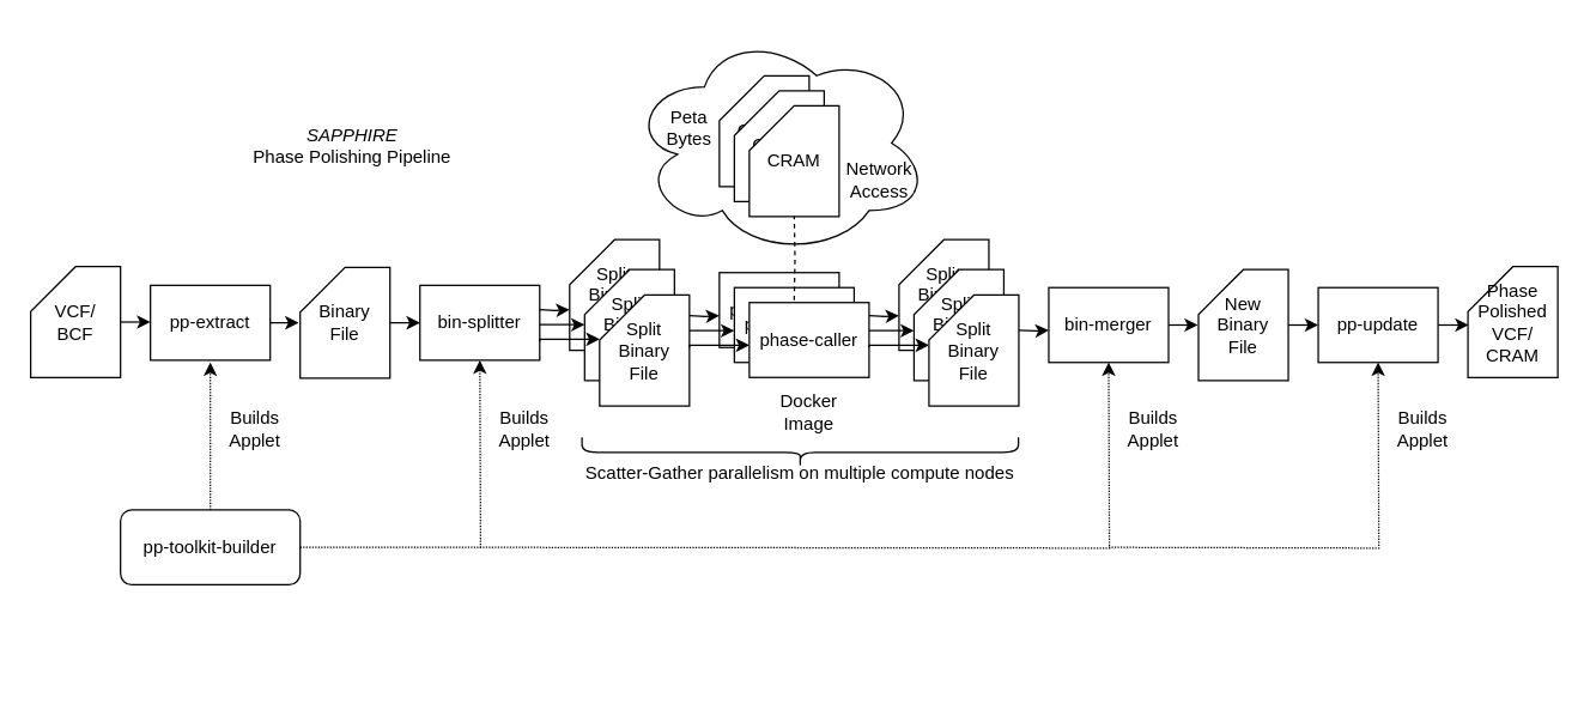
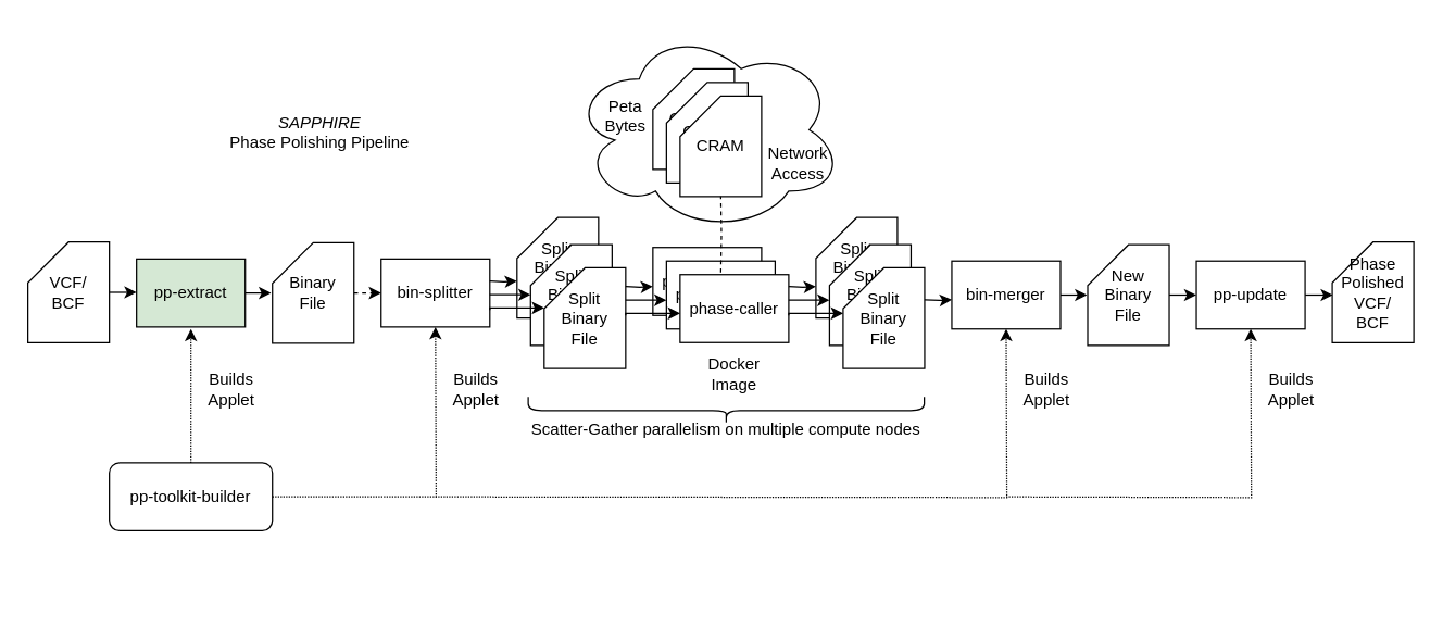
  <mxCell id="0" />
  <mxCell id="1" parent="0" />
  <mxCell id="2" value="" style="ellipse;shape=cloud;whiteSpace=wrap;html=1;" vertex="1" parent="1"><mxGeometry x="420" y="20" width="200" height="150" as="geometry" /></mxCell>
  <mxCell id="3" value="pp-toolkit-builder" style="whiteSpace=wrap;html=1;rounded=1;" vertex="1" parent="1"><mxGeometry x="80" y="340" width="120" height="50" as="geometry" /></mxCell>
  <mxCell id="4" style="edgeStyle=orthogonalEdgeStyle;rounded=0;orthogonalLoop=1;jettySize=auto;html=1;exitX=1;exitY=0.5;exitDx=0;exitDy=0;entryX=-0.017;entryY=0.5;entryDx=0;entryDy=0;entryPerimeter=0;" edge="1" parent="1" source="5" target="10"><mxGeometry relative="1" as="geometry" /></mxCell>
- <mxCell id="5" value="pp-extract" style="rounded=0;whiteSpace=wrap;html=1;" vertex="1" parent="1"><mxGeometry x="100" y="190" width="80" height="50" as="geometry" /></mxCell>
+ <mxCell id="5" value="pp-extract" style="rounded=0;whiteSpace=wrap;html=1;fillColor=#d5e8d4;" vertex="1" parent="1"><mxGeometry x="100" y="190" width="80" height="50" as="geometry" /></mxCell>
  <mxCell id="6" value="bin-splitter" style="rounded=0;whiteSpace=wrap;html=1;" vertex="1" parent="1"><mxGeometry x="280" y="190" width="80" height="50" as="geometry" /></mxCell>
  <mxCell id="7" style="edgeStyle=orthogonalEdgeStyle;rounded=0;orthogonalLoop=1;jettySize=auto;html=1;exitX=1;exitY=0.5;exitDx=0;exitDy=0;exitPerimeter=0;entryX=0;entryY=0.5;entryDx=0;entryDy=0;" edge="1" parent="1" source="8" target="5"><mxGeometry relative="1" as="geometry" /></mxCell>
  <mxCell id="8" value="VCF/&lt;br&gt;BCF" style="shape=card;whiteSpace=wrap;html=1;" vertex="1" parent="1"><mxGeometry x="20" y="177.5" width="60" height="74" as="geometry" /></mxCell>
- <mxCell id="9" style="edgeStyle=orthogonalEdgeStyle;rounded=0;orthogonalLoop=1;jettySize=auto;html=1;exitX=1;exitY=0.5;exitDx=0;exitDy=0;exitPerimeter=0;entryX=0;entryY=0.5;entryDx=0;entryDy=0;" edge="1" parent="1" source="10" target="6"><mxGeometry relative="1" as="geometry" /></mxCell>
+ <mxCell id="9" style="edgeStyle=orthogonalEdgeStyle;rounded=0;orthogonalLoop=1;jettySize=auto;html=1;exitX=1;exitY=0.5;exitDx=0;exitDy=0;exitPerimeter=0;entryX=0;entryY=0.5;entryDx=0;entryDy=0;dashed=1;" edge="1" parent="1" source="10" target="6"><mxGeometry relative="1" as="geometry" /></mxCell>
  <mxCell id="10" value="Binary&lt;br&gt;File" style="shape=card;whiteSpace=wrap;html=1;" vertex="1" parent="1"><mxGeometry x="200" y="178" width="60" height="74" as="geometry" /></mxCell>
  <mxCell id="11" value="Split&lt;br&gt;Binary&lt;br&gt;File" style="shape=card;whiteSpace=wrap;html=1;" vertex="1" parent="1"><mxGeometry x="380" y="159.5" width="60" height="74" as="geometry" /></mxCell>
  <mxCell id="12" value="Split&lt;br&gt;Binary&lt;br&gt;File" style="shape=card;whiteSpace=wrap;html=1;" vertex="1" parent="1"><mxGeometry x="390" y="179.5" width="60" height="74" as="geometry" /></mxCell>
  <mxCell id="13" value="Split&lt;br&gt;Binary&lt;br&gt;File" style="shape=card;whiteSpace=wrap;html=1;" vertex="1" parent="1"><mxGeometry x="400" y="196.5" width="60" height="74" as="geometry" /></mxCell>
  <mxCell id="14" value="phase-caller" style="rounded=0;whiteSpace=wrap;html=1;" vertex="1" parent="1"><mxGeometry x="480" y="181.5" width="80" height="50" as="geometry" /></mxCell>
  <mxCell id="15" value="Split&lt;br&gt;Binary&lt;br&gt;File" style="shape=card;whiteSpace=wrap;html=1;" vertex="1" parent="1"><mxGeometry x="600" y="159.5" width="60" height="74" as="geometry" /></mxCell>
  <mxCell id="16" value="Split&lt;br&gt;Binary&lt;br&gt;File" style="shape=card;whiteSpace=wrap;html=1;" vertex="1" parent="1"><mxGeometry x="610" y="179.5" width="60" height="74" as="geometry" /></mxCell>
  <mxCell id="17" value="Split&lt;br&gt;Binary&lt;br&gt;File" style="shape=card;whiteSpace=wrap;html=1;" vertex="1" parent="1"><mxGeometry x="620" y="196.5" width="60" height="74" as="geometry" /></mxCell>
  <mxCell id="18" style="edgeStyle=orthogonalEdgeStyle;rounded=0;orthogonalLoop=1;jettySize=auto;html=1;exitX=1;exitY=0.5;exitDx=0;exitDy=0;entryX=-0.007;entryY=0.501;entryDx=0;entryDy=0;entryPerimeter=0;" edge="1" parent="1" source="19" target="23"><mxGeometry relative="1" as="geometry" /></mxCell>
  <mxCell id="19" value="bin-merger" style="rounded=0;whiteSpace=wrap;html=1;" vertex="1" parent="1"><mxGeometry x="700" y="191.5" width="80" height="50" as="geometry" /></mxCell>
  <mxCell id="20" value="phase-caller" style="rounded=0;whiteSpace=wrap;html=1;" vertex="1" parent="1"><mxGeometry x="490" y="191.5" width="80" height="50" as="geometry" /></mxCell>
  <mxCell id="21" value="phase-caller" style="rounded=0;whiteSpace=wrap;html=1;" vertex="1" parent="1"><mxGeometry x="500" y="201.5" width="80" height="50" as="geometry" /></mxCell>
  <mxCell id="22" style="edgeStyle=orthogonalEdgeStyle;rounded=0;orthogonalLoop=1;jettySize=auto;html=1;exitX=1;exitY=0.5;exitDx=0;exitDy=0;exitPerimeter=0;entryX=0;entryY=0.5;entryDx=0;entryDy=0;" edge="1" parent="1" source="23" target="25"><mxGeometry relative="1" as="geometry" /></mxCell>
  <mxCell id="23" value="New&lt;br&gt;Binary&lt;br&gt;File" style="shape=card;whiteSpace=wrap;html=1;" vertex="1" parent="1"><mxGeometry x="800" y="179.5" width="60" height="74" as="geometry" /></mxCell>
  <mxCell id="24" style="edgeStyle=orthogonalEdgeStyle;rounded=0;orthogonalLoop=1;jettySize=auto;html=1;exitX=1;exitY=0.5;exitDx=0;exitDy=0;entryX=0.008;entryY=0.527;entryDx=0;entryDy=0;entryPerimeter=0;" edge="1" parent="1" source="25" target="50"><mxGeometry relative="1" as="geometry" /></mxCell>
  <mxCell id="25" value="pp-update" style="rounded=0;whiteSpace=wrap;html=1;" vertex="1" parent="1"><mxGeometry x="880" y="191.5" width="80" height="50" as="geometry" /></mxCell>
  <mxCell id="26" value="" style="endArrow=classic;html=1;rounded=0;edgeStyle=orthogonalEdgeStyle;" edge="1" parent="1"><mxGeometry width="50" height="50" relative="1" as="geometry"><mxPoint x="360" y="206.3" as="sourcePoint" /><mxPoint x="380" y="206.3" as="targetPoint" /></mxGeometry></mxCell>
  <mxCell id="27" value="" style="endArrow=classic;html=1;rounded=0;edgeStyle=orthogonalEdgeStyle;" edge="1" parent="1"><mxGeometry width="50" height="50" relative="1" as="geometry"><mxPoint x="370" y="216.3" as="sourcePoint" /><mxPoint x="390" y="216.3" as="targetPoint" /><Array as="points"><mxPoint x="360" y="216" /><mxPoint x="360" y="216" /></Array></mxGeometry></mxCell>
  <mxCell id="28" value="" style="endArrow=classic;html=1;rounded=0;edgeStyle=orthogonalEdgeStyle;exitX=1;exitY=0.75;exitDx=0;exitDy=0;" edge="1" parent="1" source="6"><mxGeometry width="50" height="50" relative="1" as="geometry"><mxPoint x="380" y="226.3" as="sourcePoint" /><mxPoint x="400" y="226" as="targetPoint" /><Array as="points"><mxPoint x="360" y="226" /></Array></mxGeometry></mxCell>
  <mxCell id="29" value="" style="endArrow=classic;html=1;rounded=0;edgeStyle=orthogonalEdgeStyle;" edge="1" parent="1"><mxGeometry width="50" height="50" relative="1" as="geometry"><mxPoint x="460" y="210.3" as="sourcePoint" /><mxPoint x="480" y="210.3" as="targetPoint" /></mxGeometry></mxCell>
  <mxCell id="30" value="" style="endArrow=classic;html=1;rounded=0;edgeStyle=orthogonalEdgeStyle;" edge="1" parent="1"><mxGeometry width="50" height="50" relative="1" as="geometry"><mxPoint x="470" y="220.3" as="sourcePoint" /><mxPoint x="490" y="220.3" as="targetPoint" /><Array as="points"><mxPoint x="460" y="220" /><mxPoint x="460" y="220" /></Array></mxGeometry></mxCell>
  <mxCell id="31" value="" style="endArrow=classic;html=1;rounded=0;edgeStyle=orthogonalEdgeStyle;exitX=1;exitY=0.75;exitDx=0;exitDy=0;" edge="1" parent="1"><mxGeometry width="50" height="50" relative="1" as="geometry"><mxPoint x="460" y="231.5" as="sourcePoint" /><mxPoint x="500" y="230" as="targetPoint" /><Array as="points"><mxPoint x="460" y="230" /></Array></mxGeometry></mxCell>
  <mxCell id="32" value="" style="endArrow=classic;html=1;rounded=0;edgeStyle=orthogonalEdgeStyle;" edge="1" parent="1"><mxGeometry width="50" height="50" relative="1" as="geometry"><mxPoint x="580" y="210.3" as="sourcePoint" /><mxPoint x="600" y="210.3" as="targetPoint" /></mxGeometry></mxCell>
  <mxCell id="33" value="" style="endArrow=classic;html=1;rounded=0;edgeStyle=orthogonalEdgeStyle;" edge="1" parent="1"><mxGeometry width="50" height="50" relative="1" as="geometry"><mxPoint x="590" y="220.3" as="sourcePoint" /><mxPoint x="610" y="220.3" as="targetPoint" /><Array as="points"><mxPoint x="580" y="220" /><mxPoint x="580" y="220" /></Array></mxGeometry></mxCell>
  <mxCell id="34" value="" style="endArrow=classic;html=1;rounded=0;edgeStyle=orthogonalEdgeStyle;exitX=1;exitY=0.75;exitDx=0;exitDy=0;" edge="1" parent="1"><mxGeometry width="50" height="50" relative="1" as="geometry"><mxPoint x="580" y="231.5" as="sourcePoint" /><mxPoint x="620" y="230" as="targetPoint" /><Array as="points"><mxPoint x="580" y="230" /></Array></mxGeometry></mxCell>
  <mxCell id="35" value="" style="endArrow=classic;html=1;rounded=0;edgeStyle=orthogonalEdgeStyle;" edge="1" parent="1"><mxGeometry width="50" height="50" relative="1" as="geometry"><mxPoint x="680" y="220" as="sourcePoint" /><mxPoint x="700" y="220" as="targetPoint" /></mxGeometry></mxCell>
  <mxCell id="36" value="CRAM" style="shape=card;whiteSpace=wrap;html=1;" vertex="1" parent="1"><mxGeometry x="480" y="50" width="60" height="74" as="geometry" /></mxCell>
  <mxCell id="37" value="CRAM" style="shape=card;whiteSpace=wrap;html=1;" vertex="1" parent="1"><mxGeometry x="490" y="60" width="60" height="74" as="geometry" /></mxCell>
  <mxCell id="38" value="CRAM" style="shape=card;whiteSpace=wrap;html=1;" vertex="1" parent="1"><mxGeometry x="500" y="70" width="60" height="74" as="geometry" /></mxCell>
  <mxCell id="39" value="" style="endArrow=none;dashed=1;html=1;rounded=0;edgeStyle=orthogonalEdgeStyle;entryX=0.5;entryY=1;entryDx=0;entryDy=0;entryPerimeter=0;" edge="1" parent="1" target="38"><mxGeometry width="50" height="50" relative="1" as="geometry"><mxPoint x="530" y="200" as="sourcePoint" /><mxPoint x="580" y="190" as="targetPoint" /></mxGeometry></mxCell>
  <mxCell id="40" value="Network&lt;br&gt;Access" style="text;html=1;strokeColor=none;fillColor=none;align=center;verticalAlign=middle;whiteSpace=wrap;rounded=0;" vertex="1" parent="1"><mxGeometry x="557" y="105" width="60" height="30" as="geometry" /></mxCell>
  <mxCell id="41" value="" style="endArrow=classic;html=1;rounded=0;edgeStyle=orthogonalEdgeStyle;dashed=1;dashPattern=1 1;" edge="1" parent="1" source="3"><mxGeometry width="50" height="50" relative="1" as="geometry"><mxPoint x="90" y="291.5" as="sourcePoint" /><mxPoint x="140" y="241.5" as="targetPoint" /></mxGeometry></mxCell>
  <mxCell id="42" value="" style="endArrow=classic;html=1;rounded=0;edgeStyle=orthogonalEdgeStyle;dashed=1;dashPattern=1 1;exitX=1;exitY=0.5;exitDx=0;exitDy=0;" edge="1" parent="1" source="3"><mxGeometry width="50" height="50" relative="1" as="geometry"><mxPoint x="320" y="338.5" as="sourcePoint" /><mxPoint x="320" y="240" as="targetPoint" /></mxGeometry></mxCell>
  <mxCell id="43" value="" style="endArrow=classic;html=1;rounded=0;edgeStyle=orthogonalEdgeStyle;dashed=1;dashPattern=1 1;" edge="1" parent="1"><mxGeometry width="50" height="50" relative="1" as="geometry"><mxPoint x="320" y="365" as="sourcePoint" /><mxPoint x="740" y="241.5" as="targetPoint" /></mxGeometry></mxCell>
  <mxCell id="44" value="" style="endArrow=classic;html=1;rounded=0;edgeStyle=orthogonalEdgeStyle;dashed=1;dashPattern=1 1;" edge="1" parent="1"><mxGeometry width="50" height="50" relative="1" as="geometry"><mxPoint x="740" y="365" as="sourcePoint" /><mxPoint x="920" y="241.5" as="targetPoint" /></mxGeometry></mxCell>
  <mxCell id="45" value="Docker Image" style="text;html=1;strokeColor=none;fillColor=none;align=center;verticalAlign=middle;whiteSpace=wrap;rounded=0;" vertex="1" parent="1"><mxGeometry x="510" y="260" width="60" height="30" as="geometry" /></mxCell>
  <mxCell id="46" value="Builds&lt;br&gt;Applet" style="text;html=1;strokeColor=none;fillColor=none;align=center;verticalAlign=middle;whiteSpace=wrap;rounded=0;" vertex="1" parent="1"><mxGeometry x="140" y="270.5" width="60" height="30" as="geometry" /></mxCell>
  <mxCell id="47" value="Builds&lt;br&gt;Applet" style="text;html=1;strokeColor=none;fillColor=none;align=center;verticalAlign=middle;whiteSpace=wrap;rounded=0;" vertex="1" parent="1"><mxGeometry x="320" y="270.5" width="60" height="30" as="geometry" /></mxCell>
  <mxCell id="48" value="Builds&lt;br&gt;Applet" style="text;html=1;strokeColor=none;fillColor=none;align=center;verticalAlign=middle;whiteSpace=wrap;rounded=0;" vertex="1" parent="1"><mxGeometry x="740" y="270.5" width="60" height="30" as="geometry" /></mxCell>
  <mxCell id="49" value="Builds&lt;br&gt;Applet" style="text;html=1;strokeColor=none;fillColor=none;align=center;verticalAlign=middle;whiteSpace=wrap;rounded=0;" vertex="1" parent="1"><mxGeometry x="920" y="270.5" width="60" height="30" as="geometry" /></mxCell>
- <mxCell id="50" value="Phase&lt;br&gt;Polished&lt;br&gt;VCF/&lt;br&gt;CRAM" style="shape=card;whiteSpace=wrap;html=1;" vertex="1" parent="1"><mxGeometry x="980" y="177.5" width="60" height="74" as="geometry" /></mxCell>
+ <mxCell id="50" value="Phase&lt;br&gt;Polished&lt;br&gt;VCF/&lt;br&gt;BCF" style="shape=card;whiteSpace=wrap;html=1;" vertex="1" parent="1"><mxGeometry x="980" y="177.5" width="60" height="74" as="geometry" /></mxCell>
  <mxCell id="51" value="" style="shape=curlyBracket;whiteSpace=wrap;html=1;rounded=1;flipH=1;rotation=90;" vertex="1" parent="1"><mxGeometry x="524" y="155.75" width="20" height="291.5" as="geometry" /></mxCell>
  <mxCell id="52" value="Scatter-Gather parallelism on multiple compute nodes" style="text;html=1;strokeColor=none;fillColor=none;align=center;verticalAlign=middle;whiteSpace=wrap;rounded=0;" vertex="1" parent="1"><mxGeometry x="369" y="300.5" width="330" height="30" as="geometry" /></mxCell>
  <mxCell id="53" value="Peta&lt;br&gt;Bytes" style="text;html=1;strokeColor=none;fillColor=none;align=center;verticalAlign=middle;whiteSpace=wrap;rounded=0;" vertex="1" parent="1"><mxGeometry x="430" y="70" width="60" height="30" as="geometry" /></mxCell>
  <mxCell id="54" value="&lt;i&gt;SAPPHIRE&lt;/i&gt;&lt;br&gt;Phase Polishing Pipeline" style="text;html=1;strokeColor=none;fillColor=none;align=center;verticalAlign=middle;whiteSpace=wrap;rounded=0;" vertex="1" parent="1"><mxGeometry x="160" y="82" width="150" height="30" as="geometry" /></mxCell>
